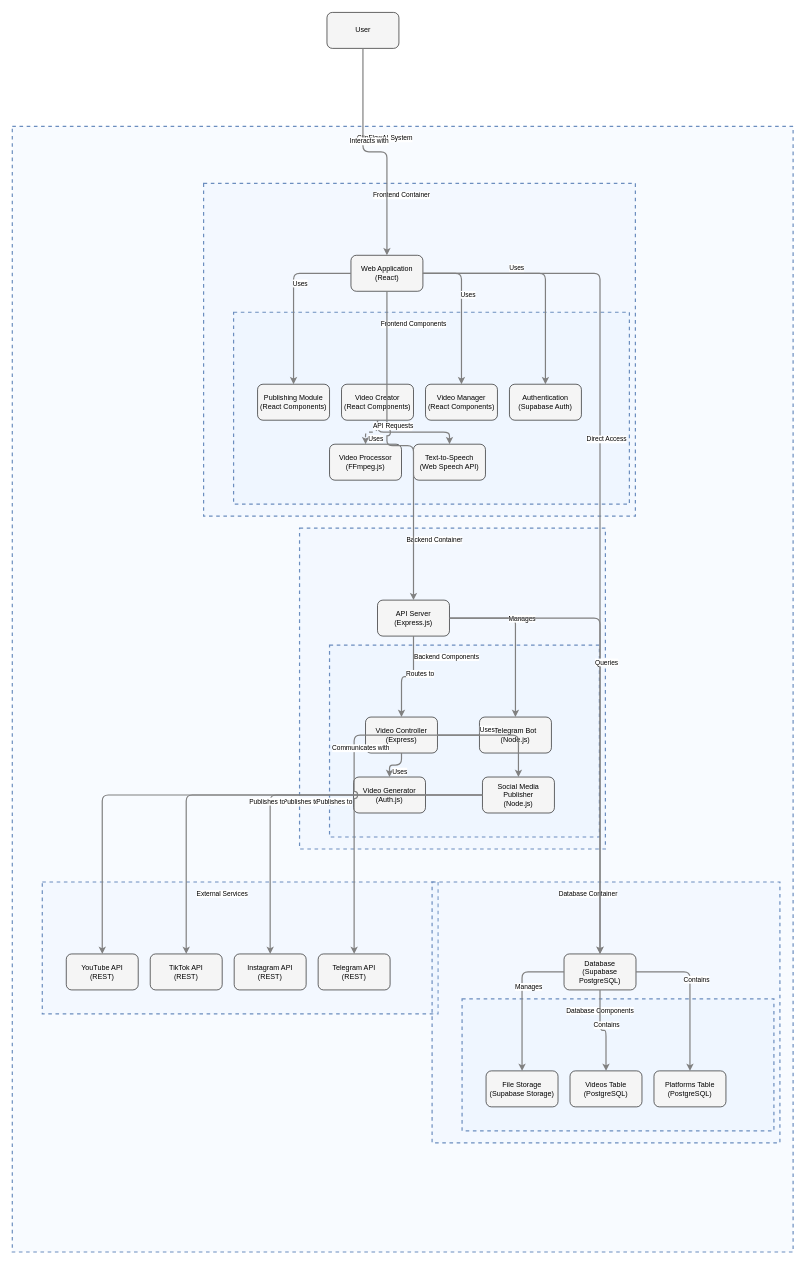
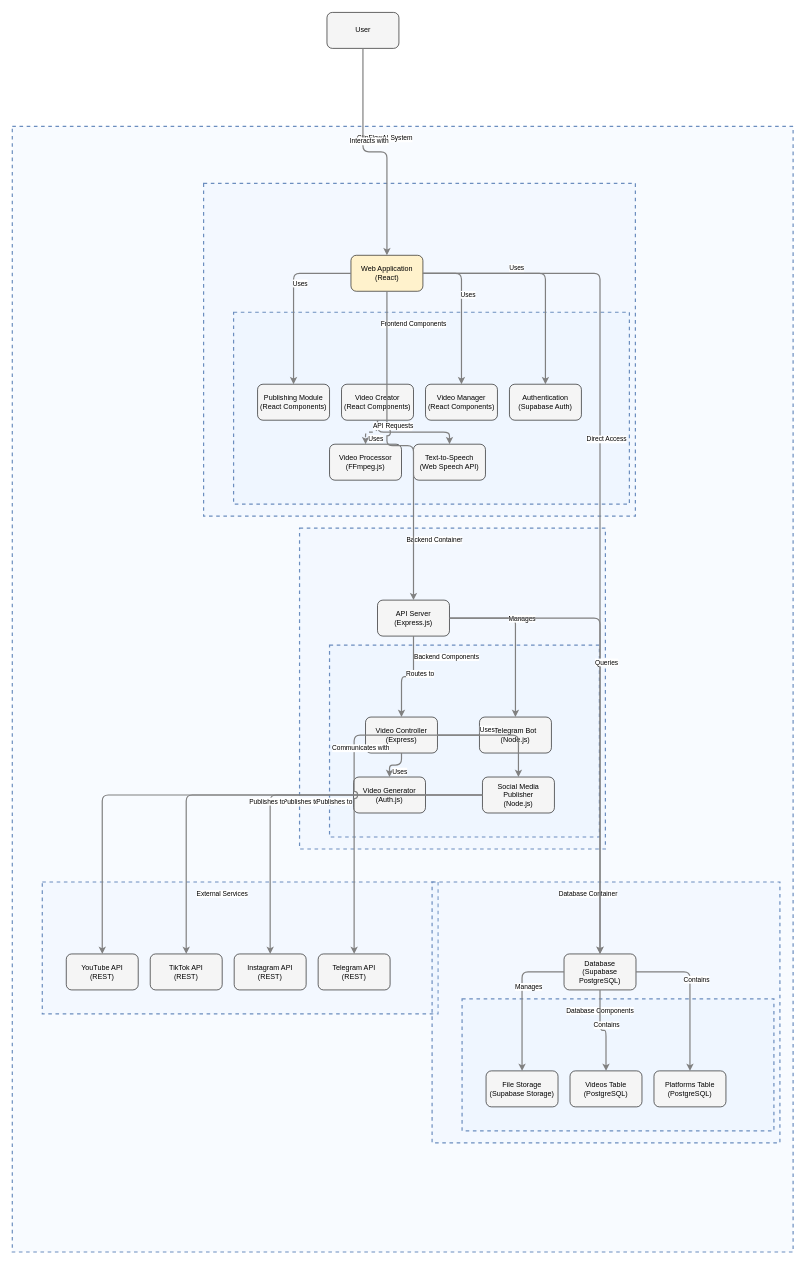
  <mxCell id="0" />
  <mxCell id="1" parent="0" />
  <mxCell id="2" value="" style="html=1;whiteSpace=wrap;container=1;fillColor=#dae8fc;strokeColor=#6c8ebf;dashed=1;fillOpacity=20;strokeWidth=2;containerType=none;recursiveResize=0;movable=1;resizable=1;autosize=0;dropTarget=0" vertex="1" parent="10"><mxGeometry x="50" y="195" width="520" height="220" as="geometry" /></mxCell>
  <mxCell id="3" value="Database Components" style="edgeLabel;html=1;align=center;verticalAlign=middle;resizable=0;labelBackgroundColor=white;spacing=5" vertex="1" parent="10"><mxGeometry x="58" y="203" width="444" height="24" as="geometry" /></mxCell>
  <mxCell id="4" value="" style="html=1;whiteSpace=wrap;container=1;fillColor=#dae8fc;strokeColor=#6c8ebf;dashed=1;fillOpacity=20;strokeWidth=2;containerType=none;recursiveResize=0;movable=1;resizable=1;autosize=0;dropTarget=0" vertex="1" parent="12"><mxGeometry x="50" y="195" width="450" height="320" as="geometry" /></mxCell>
  <mxCell id="5" value="Backend Components" style="edgeLabel;html=1;align=center;verticalAlign=middle;resizable=0;labelBackgroundColor=white;spacing=5" vertex="1" parent="12"><mxGeometry x="58" y="203" width="374" height="24" as="geometry" /></mxCell>
  <mxCell id="6" value="" style="html=1;whiteSpace=wrap;container=1;fillColor=#dae8fc;strokeColor=#6c8ebf;dashed=1;fillOpacity=20;strokeWidth=2;containerType=none;recursiveResize=0;movable=1;resizable=1;autosize=0;dropTarget=0" vertex="1" parent="14"><mxGeometry x="50" y="215" width="660" height="320" as="geometry" /></mxCell>
  <mxCell id="7" value="Frontend Components" style="edgeLabel;html=1;align=center;verticalAlign=middle;resizable=0;labelBackgroundColor=white;spacing=5" vertex="1" parent="14"><mxGeometry x="58" y="223" width="584" height="24" as="geometry" /></mxCell>
  <mxCell id="8" value="" style="html=1;whiteSpace=wrap;container=1;fillColor=#dae8fc;strokeColor=#6c8ebf;dashed=1;fillOpacity=20;strokeWidth=2;containerType=none;recursiveResize=0;movable=1;resizable=1;autosize=0;dropTarget=0" vertex="1" parent="16"><mxGeometry x="50" y="1260" width="660" height="220" as="geometry" /></mxCell>
  <mxCell id="9" value="External Services" style="edgeLabel;html=1;align=center;verticalAlign=middle;resizable=0;labelBackgroundColor=white;spacing=5" vertex="1" parent="16"><mxGeometry x="58" y="1268" width="584" height="24" as="geometry" /></mxCell>
  <mxCell id="10" value="" style="html=1;whiteSpace=wrap;container=1;fillColor=#dae8fc;strokeColor=#6c8ebf;dashed=1;fillOpacity=20;strokeWidth=2;containerType=none;recursiveResize=0;movable=1;resizable=1;autosize=0;dropTarget=0" vertex="1" parent="16"><mxGeometry x="700" y="1260" width="580" height="435" as="geometry" /></mxCell>
  <mxCell id="11" value="Database Container" style="edgeLabel;html=1;align=center;verticalAlign=middle;resizable=0;labelBackgroundColor=white;spacing=5" vertex="1" parent="16"><mxGeometry x="708" y="1268" width="504" height="24" as="geometry" /></mxCell>
  <mxCell id="12" value="" style="html=1;whiteSpace=wrap;container=1;fillColor=#dae8fc;strokeColor=#6c8ebf;dashed=1;fillOpacity=20;strokeWidth=2;containerType=none;recursiveResize=0;movable=1;resizable=1;autosize=0;dropTarget=0" vertex="1" parent="16"><mxGeometry x="479" y="670" width="510" height="535" as="geometry" /></mxCell>
  <mxCell id="13" value="Backend Container" style="edgeLabel;html=1;align=center;verticalAlign=middle;resizable=0;labelBackgroundColor=white;spacing=5" vertex="1" parent="16"><mxGeometry x="487" y="678" width="434" height="24" as="geometry" /></mxCell>
  <mxCell id="14" value="" style="html=1;whiteSpace=wrap;container=1;fillColor=#dae8fc;strokeColor=#6c8ebf;dashed=1;fillOpacity=20;strokeWidth=2;containerType=none;recursiveResize=0;movable=1;resizable=1;autosize=0;dropTarget=0" vertex="1" parent="16"><mxGeometry x="319" y="95" width="720" height="555" as="geometry" /></mxCell>
- <mxCell id="15" value="Frontend Container" style="edgeLabel;html=1;align=center;verticalAlign=middle;resizable=0;labelBackgroundColor=white;spacing=5" vertex="1" parent="16"><mxGeometry x="327" y="103" width="644" height="24" as="geometry" /></mxCell>
  <mxCell id="16" value="" style="html=1;whiteSpace=wrap;container=1;fillColor=#dae8fc;strokeColor=#6c8ebf;dashed=1;fillOpacity=20;strokeWidth=2;containerType=none;recursiveResize=0;movable=1;resizable=1;autosize=0;dropTarget=0" vertex="1" parent="1"><mxGeometry x="20" y="210" width="1302" height="1877" as="geometry" /></mxCell>
  <mxCell id="17" value="ClipFlowAI System" style="edgeLabel;html=1;align=center;verticalAlign=middle;resizable=0;labelBackgroundColor=white;spacing=5" vertex="1" parent="1"><mxGeometry x="28" y="218" width="1226" height="24" as="geometry" /></mxCell>
  <mxCell id="18" value="User" style="rounded=1;whiteSpace=wrap;html=1;fillColor=#f5f5f5" vertex="1" parent="1"><mxGeometry x="544.714" y="20" width="120" height="60" as="geometry" /></mxCell>
- <mxCell id="19" value="Web Application&lt;br&gt;(React)" style="rounded=1;whiteSpace=wrap;html=1;fillColor=#f5f5f5" vertex="1" parent="14"><mxGeometry x="245.714" y="120" width="120" height="60" as="geometry" /></mxCell>
+ <mxCell id="19" value="Web Application&lt;br&gt;(React)" style="rounded=1;whiteSpace=wrap;html=1;fillColor=#fff2cc;" vertex="1" parent="14"><mxGeometry x="245.714" y="120" width="120" height="60" as="geometry" /></mxCell>
  <mxCell id="20" value="Video Creator&lt;br&gt;(React Components)" style="rounded=1;whiteSpace=wrap;html=1;fillColor=#f5f5f5" vertex="1" parent="6"><mxGeometry x="180" y="120" width="120" height="60" as="geometry" /></mxCell>
  <mxCell id="21" value="Authentication&lt;br&gt;(Supabase Auth)" style="rounded=1;whiteSpace=wrap;html=1;fillColor=#f5f5f5" vertex="1" parent="6"><mxGeometry x="460" y="120" width="120" height="60" as="geometry" /></mxCell>
  <mxCell id="22" value="Video Manager&lt;br&gt;(React Components)" style="rounded=1;whiteSpace=wrap;html=1;fillColor=#f5f5f5" vertex="1" parent="6"><mxGeometry x="320" y="120" width="120" height="60" as="geometry" /></mxCell>
  <mxCell id="23" value="Publishing Module&lt;br&gt;(React Components)" style="rounded=1;whiteSpace=wrap;html=1;fillColor=#f5f5f5" vertex="1" parent="6"><mxGeometry x="40" y="120" width="120" height="60" as="geometry" /></mxCell>
  <mxCell id="24" value="Video Processor&lt;br&gt;(FFmpeg.js)" style="rounded=1;whiteSpace=wrap;html=1;fillColor=#f5f5f5" vertex="1" parent="6"><mxGeometry x="160" y="220" width="120" height="60" as="geometry" /></mxCell>
  <mxCell id="25" value="Text-to-Speech&lt;br&gt;(Web Speech API)" style="rounded=1;whiteSpace=wrap;html=1;fillColor=#f5f5f5" vertex="1" parent="6"><mxGeometry x="300" y="220" width="120" height="60" as="geometry" /></mxCell>
  <mxCell id="26" value="API Server&lt;br&gt;(Express.js)" style="rounded=1;whiteSpace=wrap;html=1;fillColor=#f5f5f5" vertex="1" parent="12"><mxGeometry x="130" y="120" width="120" height="60" as="geometry" /></mxCell>
  <mxCell id="27" value="Video Controller&lt;br&gt;(Express)" style="rounded=1;whiteSpace=wrap;html=1;fillColor=#f5f5f5" vertex="1" parent="4"><mxGeometry x="60" y="120" width="120" height="60" as="geometry" /></mxCell>
  <mxCell id="28" value="Video Generator&lt;br&gt;(Auth.js)" style="rounded=1;whiteSpace=wrap;html=1;fillColor=#f5f5f5" vertex="1" parent="4"><mxGeometry x="40" y="220" width="120" height="60" as="geometry" /></mxCell>
  <mxCell id="29" value="Social Media Publisher&lt;br&gt;(Node.js)" style="rounded=1;whiteSpace=wrap;html=1;fillColor=#f5f5f5" vertex="1" parent="4"><mxGeometry x="255" y="220" width="120" height="60" as="geometry" /></mxCell>
  <mxCell id="30" value="Telegram Bot&lt;br&gt;(Node.js)" style="rounded=1;whiteSpace=wrap;html=1;fillColor=#f5f5f5" vertex="1" parent="4"><mxGeometry x="250" y="120" width="120" height="60" as="geometry" /></mxCell>
  <mxCell id="31" value="Database&lt;br&gt;(Supabase PostgreSQL)" style="rounded=1;whiteSpace=wrap;html=1;fillColor=#f5f5f5" vertex="1" parent="10"><mxGeometry x="220" y="120" width="120" height="60" as="geometry" /></mxCell>
  <mxCell id="32" value="Videos Table&lt;br&gt;(PostgreSQL)" style="rounded=1;whiteSpace=wrap;html=1;fillColor=#f5f5f5" vertex="1" parent="2"><mxGeometry x="180" y="120" width="120" height="60" as="geometry" /></mxCell>
  <mxCell id="33" value="Platforms Table&lt;br&gt;(PostgreSQL)" style="rounded=1;whiteSpace=wrap;html=1;fillColor=#f5f5f5" vertex="1" parent="2"><mxGeometry x="320" y="120" width="120" height="60" as="geometry" /></mxCell>
  <mxCell id="34" value="File Storage&lt;br&gt;(Supabase Storage)" style="rounded=1;whiteSpace=wrap;html=1;fillColor=#f5f5f5" vertex="1" parent="2"><mxGeometry x="40" y="120" width="120" height="60" as="geometry" /></mxCell>
  <mxCell id="35" value="TikTok API&lt;br&gt;(REST)" style="rounded=1;whiteSpace=wrap;html=1;fillColor=#f5f5f5" vertex="1" parent="8"><mxGeometry x="180" y="120" width="120" height="60" as="geometry" /></mxCell>
  <mxCell id="36" value="Instagram API&lt;br&gt;(REST)" style="rounded=1;whiteSpace=wrap;html=1;fillColor=#f5f5f5" vertex="1" parent="8"><mxGeometry x="320" y="120" width="120" height="60" as="geometry" /></mxCell>
  <mxCell id="37" value="YouTube API&lt;br&gt;(REST)" style="rounded=1;whiteSpace=wrap;html=1;fillColor=#f5f5f5" vertex="1" parent="8"><mxGeometry x="40" y="120" width="120" height="60" as="geometry" /></mxCell>
  <mxCell id="38" value="Telegram API&lt;br&gt;(REST)" style="rounded=1;whiteSpace=wrap;html=1;fillColor=#f5f5f5" vertex="1" parent="8"><mxGeometry x="460" y="120" width="120" height="60" as="geometry" /></mxCell>
  <mxCell id="39" style="edgeStyle=orthogonalEdgeStyle;rounded=1;orthogonalLoop=1;jettySize=auto;html=1;strokeColor=#808080;strokeWidth=2;jumpStyle=arc;jumpSize=10;spacing=15;labelBackgroundColor=white;labelBorderColor=none" edge="1" parent="1" source="18" target="19"><mxGeometry relative="1" as="geometry" /></mxCell>
  <mxCell id="40" value="Interacts with" style="edgeLabel;html=1;align=center;verticalAlign=middle;resizable=0;points=[];" vertex="1" connectable="0" parent="39"><mxGeometry x="-0.2" y="10" relative="1" as="geometry"><mxPoint as="offset" /></mxGeometry></mxCell>
  <mxCell id="41" style="edgeStyle=orthogonalEdgeStyle;rounded=1;orthogonalLoop=1;jettySize=auto;html=1;strokeColor=#808080;strokeWidth=2;jumpStyle=arc;jumpSize=10;spacing=15;labelBackgroundColor=white;labelBorderColor=none" edge="1" parent="1" source="19" target="21"><mxGeometry relative="1" as="geometry" /></mxCell>
  <mxCell id="42" value="Uses" style="edgeLabel;html=1;align=center;verticalAlign=middle;resizable=0;points=[];" vertex="1" connectable="0" parent="41"><mxGeometry x="-0.2" y="10" relative="1" as="geometry"><mxPoint as="offset" /></mxGeometry></mxCell>
  <mxCell id="43" style="edgeStyle=orthogonalEdgeStyle;rounded=1;orthogonalLoop=1;jettySize=auto;html=1;strokeColor=#808080;strokeWidth=2;jumpStyle=arc;jumpSize=10;spacing=15;labelBackgroundColor=white;labelBorderColor=none" edge="1" parent="1" source="19" target="22"><mxGeometry relative="1" as="geometry" /></mxCell>
  <mxCell id="44" value="Uses" style="edgeLabel;html=1;align=center;verticalAlign=middle;resizable=0;points=[];" vertex="1" connectable="0" parent="43"><mxGeometry x="-0.2" y="10" relative="1" as="geometry"><mxPoint as="offset" /></mxGeometry></mxCell>
  <mxCell id="45" style="edgeStyle=orthogonalEdgeStyle;rounded=1;orthogonalLoop=1;jettySize=auto;html=1;strokeColor=#808080;strokeWidth=2;jumpStyle=arc;jumpSize=10;spacing=15;labelBackgroundColor=white;labelBorderColor=none" edge="1" parent="1" source="19" target="23"><mxGeometry relative="1" as="geometry" /></mxCell>
  <mxCell id="46" value="Uses" style="edgeLabel;html=1;align=center;verticalAlign=middle;resizable=0;points=[];" vertex="1" connectable="0" parent="45"><mxGeometry x="-0.2" y="10" relative="1" as="geometry"><mxPoint as="offset" /></mxGeometry></mxCell>
  <mxCell id="47" style="edgeStyle=orthogonalEdgeStyle;rounded=1;orthogonalLoop=1;jettySize=auto;html=1;strokeColor=#808080;strokeWidth=2;jumpStyle=arc;jumpSize=10;spacing=15;labelBackgroundColor=white;labelBorderColor=none;dashed=1;" edge="1" parent="1" source="20" target="24"><mxGeometry relative="1" as="geometry" /></mxCell>
  <mxCell id="48" value="Uses" style="edgeLabel;html=1;align=center;verticalAlign=middle;resizable=0;points=[];" vertex="1" connectable="0" parent="47"><mxGeometry x="-0.2" y="10" relative="1" as="geometry"><mxPoint as="offset" /></mxGeometry></mxCell>
  <mxCell id="49" style="edgeStyle=orthogonalEdgeStyle;rounded=1;orthogonalLoop=1;jettySize=auto;html=1;strokeColor=#808080;strokeWidth=2;jumpStyle=arc;jumpSize=10;spacing=15;labelBackgroundColor=white;labelBorderColor=none" edge="1" parent="1" source="20" target="25"><mxGeometry relative="1" as="geometry" /></mxCell>
  <mxCell id="50" value="Uses" style="edgeLabel;html=1;align=center;verticalAlign=middle;resizable=0;points=[];" vertex="1" connectable="0" parent="49"><mxGeometry x="-0.2" y="10" relative="1" as="geometry"><mxPoint as="offset" /></mxGeometry></mxCell>
  <mxCell id="51" style="edgeStyle=orthogonalEdgeStyle;rounded=1;orthogonalLoop=1;jettySize=auto;html=1;strokeColor=#808080;strokeWidth=2;jumpStyle=arc;jumpSize=10;spacing=15;labelBackgroundColor=white;labelBorderColor=none" edge="1" parent="1" source="26" target="27"><mxGeometry relative="1" as="geometry" /></mxCell>
  <mxCell id="52" value="Routes to" style="edgeLabel;html=1;align=center;verticalAlign=middle;resizable=0;points=[];" vertex="1" connectable="0" parent="51"><mxGeometry x="-0.2" y="10" relative="1" as="geometry"><mxPoint as="offset" /></mxGeometry></mxCell>
  <mxCell id="53" style="edgeStyle=orthogonalEdgeStyle;rounded=1;orthogonalLoop=1;jettySize=auto;html=1;strokeColor=#808080;strokeWidth=2;jumpStyle=arc;jumpSize=10;spacing=15;labelBackgroundColor=white;labelBorderColor=none" edge="1" parent="1" source="27" target="28"><mxGeometry relative="1" as="geometry" /></mxCell>
  <mxCell id="54" value="Uses" style="edgeLabel;html=1;align=center;verticalAlign=middle;resizable=0;points=[];" vertex="1" connectable="0" parent="53"><mxGeometry x="-0.2" y="10" relative="1" as="geometry"><mxPoint as="offset" /></mxGeometry></mxCell>
  <mxCell id="55" style="edgeStyle=orthogonalEdgeStyle;rounded=1;orthogonalLoop=1;jettySize=auto;html=1;strokeColor=#808080;strokeWidth=2;jumpStyle=arc;jumpSize=10;spacing=15;labelBackgroundColor=white;labelBorderColor=none" edge="1" parent="1" source="27" target="29"><mxGeometry relative="1" as="geometry" /></mxCell>
  <mxCell id="56" value="Uses" style="edgeLabel;html=1;align=center;verticalAlign=middle;resizable=0;points=[];" vertex="1" connectable="0" parent="55"><mxGeometry x="-0.2" y="10" relative="1" as="geometry"><mxPoint as="offset" /></mxGeometry></mxCell>
  <mxCell id="57" style="edgeStyle=orthogonalEdgeStyle;rounded=1;orthogonalLoop=1;jettySize=auto;html=1;strokeColor=#808080;strokeWidth=2;jumpStyle=arc;jumpSize=10;spacing=15;labelBackgroundColor=white;labelBorderColor=none" edge="1" parent="1" source="26" target="30"><mxGeometry relative="1" as="geometry" /></mxCell>
  <mxCell id="58" value="Manages" style="edgeLabel;html=1;align=center;verticalAlign=middle;resizable=0;points=[];" vertex="1" connectable="0" parent="57"><mxGeometry x="-0.2" y="10" relative="1" as="geometry"><mxPoint as="offset" /></mxGeometry></mxCell>
  <mxCell id="59" style="edgeStyle=orthogonalEdgeStyle;rounded=1;orthogonalLoop=1;jettySize=auto;html=1;strokeColor=#808080;strokeWidth=2;jumpStyle=arc;jumpSize=10;spacing=15;labelBackgroundColor=white;labelBorderColor=none" edge="1" parent="1" source="31" target="32"><mxGeometry relative="1" as="geometry" /></mxCell>
  <mxCell id="60" value="Contains" style="edgeLabel;html=1;align=center;verticalAlign=middle;resizable=0;points=[];" vertex="1" connectable="0" parent="59"><mxGeometry x="-0.2" y="10" relative="1" as="geometry"><mxPoint as="offset" /></mxGeometry></mxCell>
  <mxCell id="61" style="edgeStyle=orthogonalEdgeStyle;rounded=1;orthogonalLoop=1;jettySize=auto;html=1;strokeColor=#808080;strokeWidth=2;jumpStyle=arc;jumpSize=10;spacing=15;labelBackgroundColor=white;labelBorderColor=none" edge="1" parent="1" source="31" target="33"><mxGeometry relative="1" as="geometry" /></mxCell>
  <mxCell id="62" value="Contains" style="edgeLabel;html=1;align=center;verticalAlign=middle;resizable=0;points=[];" vertex="1" connectable="0" parent="61"><mxGeometry x="-0.2" y="10" relative="1" as="geometry"><mxPoint as="offset" /></mxGeometry></mxCell>
  <mxCell id="63" style="edgeStyle=orthogonalEdgeStyle;rounded=1;orthogonalLoop=1;jettySize=auto;html=1;strokeColor=#808080;strokeWidth=2;jumpStyle=arc;jumpSize=10;spacing=15;labelBackgroundColor=white;labelBorderColor=none" edge="1" parent="1" source="31" target="34"><mxGeometry relative="1" as="geometry" /></mxCell>
  <mxCell id="64" value="Manages" style="edgeLabel;html=1;align=center;verticalAlign=middle;resizable=0;points=[];" vertex="1" connectable="0" parent="63"><mxGeometry x="-0.2" y="10" relative="1" as="geometry"><mxPoint as="offset" /></mxGeometry></mxCell>
  <mxCell id="65" style="edgeStyle=orthogonalEdgeStyle;rounded=1;orthogonalLoop=1;jettySize=auto;html=1;strokeColor=#808080;strokeWidth=2;jumpStyle=arc;jumpSize=10;spacing=15;labelBackgroundColor=white;labelBorderColor=none" edge="1" parent="1" source="19" target="26"><mxGeometry relative="1" as="geometry" /></mxCell>
  <mxCell id="66" value="API Requests" style="edgeLabel;html=1;align=center;verticalAlign=middle;resizable=0;points=[];" vertex="1" connectable="0" parent="65"><mxGeometry x="-0.2" y="10" relative="1" as="geometry"><mxPoint as="offset" /></mxGeometry></mxCell>
  <mxCell id="67" style="edgeStyle=orthogonalEdgeStyle;rounded=1;orthogonalLoop=1;jettySize=auto;html=1;strokeColor=#808080;strokeWidth=2;jumpStyle=arc;jumpSize=10;spacing=15;labelBackgroundColor=white;labelBorderColor=none" edge="1" parent="1" source="19" target="31"><mxGeometry relative="1" as="geometry" /></mxCell>
  <mxCell id="68" value="Direct Access" style="edgeLabel;html=1;align=center;verticalAlign=middle;resizable=0;points=[];" vertex="1" connectable="0" parent="67"><mxGeometry x="-0.2" y="10" relative="1" as="geometry"><mxPoint as="offset" /></mxGeometry></mxCell>
  <mxCell id="69" style="edgeStyle=orthogonalEdgeStyle;rounded=1;orthogonalLoop=1;jettySize=auto;html=1;strokeColor=#808080;strokeWidth=2;jumpStyle=arc;jumpSize=10;spacing=15;labelBackgroundColor=white;labelBorderColor=none" edge="1" parent="1" source="26" target="31"><mxGeometry relative="1" as="geometry" /></mxCell>
  <mxCell id="70" value="Queries" style="edgeLabel;html=1;align=center;verticalAlign=middle;resizable=0;points=[];" vertex="1" connectable="0" parent="69"><mxGeometry x="-0.2" y="10" relative="1" as="geometry"><mxPoint as="offset" /></mxGeometry></mxCell>
  <mxCell id="71" style="edgeStyle=orthogonalEdgeStyle;rounded=1;orthogonalLoop=1;jettySize=auto;html=1;strokeColor=#808080;strokeWidth=2;jumpStyle=arc;jumpSize=10;spacing=15;labelBackgroundColor=white;labelBorderColor=none" edge="1" parent="1" source="29" target="35"><mxGeometry relative="1" as="geometry" /></mxCell>
  <mxCell id="72" value="Publishes to" style="edgeLabel;html=1;align=center;verticalAlign=middle;resizable=0;points=[];" vertex="1" connectable="0" parent="71"><mxGeometry x="-0.2" y="10" relative="1" as="geometry"><mxPoint as="offset" /></mxGeometry></mxCell>
  <mxCell id="73" style="edgeStyle=orthogonalEdgeStyle;rounded=1;orthogonalLoop=1;jettySize=auto;html=1;strokeColor=#808080;strokeWidth=2;jumpStyle=arc;jumpSize=10;spacing=15;labelBackgroundColor=white;labelBorderColor=none" edge="1" parent="1" source="29" target="36"><mxGeometry relative="1" as="geometry" /></mxCell>
  <mxCell id="74" value="Publishes to" style="edgeLabel;html=1;align=center;verticalAlign=middle;resizable=0;points=[];" vertex="1" connectable="0" parent="73"><mxGeometry x="-0.2" y="10" relative="1" as="geometry"><mxPoint as="offset" /></mxGeometry></mxCell>
  <mxCell id="75" style="edgeStyle=orthogonalEdgeStyle;rounded=1;orthogonalLoop=1;jettySize=auto;html=1;strokeColor=#808080;strokeWidth=2;jumpStyle=arc;jumpSize=10;spacing=15;labelBackgroundColor=white;labelBorderColor=none" edge="1" parent="1" source="29" target="37"><mxGeometry relative="1" as="geometry" /></mxCell>
  <mxCell id="76" value="Publishes to" style="edgeLabel;html=1;align=center;verticalAlign=middle;resizable=0;points=[];" vertex="1" connectable="0" parent="75"><mxGeometry x="-0.2" y="10" relative="1" as="geometry"><mxPoint as="offset" /></mxGeometry></mxCell>
  <mxCell id="77" style="edgeStyle=orthogonalEdgeStyle;rounded=1;orthogonalLoop=1;jettySize=auto;html=1;strokeColor=#808080;strokeWidth=2;jumpStyle=arc;jumpSize=10;spacing=15;labelBackgroundColor=white;labelBorderColor=none" edge="1" parent="1" source="30" target="38"><mxGeometry relative="1" as="geometry" /></mxCell>
  <mxCell id="78" value="Communicates with" style="edgeLabel;html=1;align=center;verticalAlign=middle;resizable=0;points=[];" vertex="1" connectable="0" parent="77"><mxGeometry x="-0.2" y="10" relative="1" as="geometry"><mxPoint as="offset" /></mxGeometry></mxCell>
